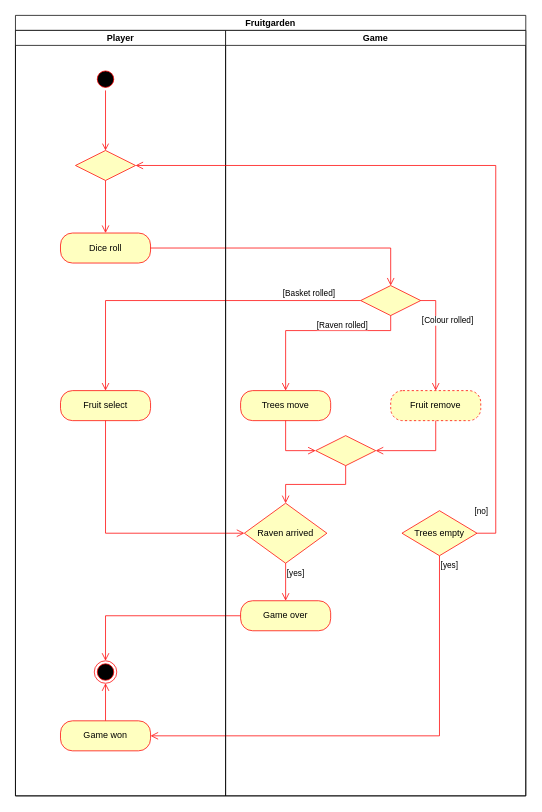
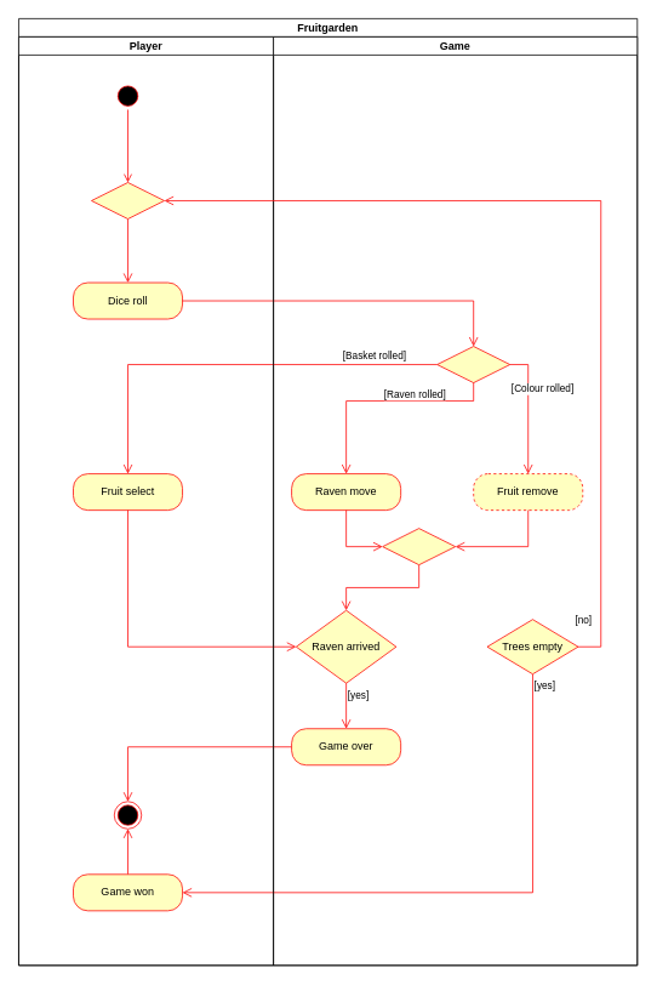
  <mxCell id="0" />
  <mxCell id="1" parent="0" />
  <mxCell id="2" value="Fruitgarden" style="swimlane;childLayout=stackLayout;resizeParent=1;resizeParentMax=0;startSize=20;" parent="1" vertex="1"><mxGeometry x="20" y="20" width="680" height="1040" as="geometry" /></mxCell>
  <mxCell id="3" value="Player" style="swimlane;startSize=20;" parent="2" vertex="1"><mxGeometry y="20" width="280" height="1020" as="geometry" /></mxCell>
  <mxCell id="4" style="edgeStyle=orthogonalEdgeStyle;rounded=0;orthogonalLoop=1;jettySize=auto;html=1;exitX=0.5;exitY=1;exitDx=0;exitDy=0;entryX=0.5;entryY=0;entryDx=0;entryDy=0;endArrow=open;endFill=0;endSize=7;strokeColor=#FF0000;" parent="3" source="5" target="12" edge="1"><mxGeometry relative="1" as="geometry" /></mxCell>
  <mxCell id="5" value="" style="ellipse;html=1;shape=startState;fillColor=#000000;strokeColor=#ff0000;" parent="3" vertex="1"><mxGeometry x="105" y="50" width="30" height="30" as="geometry" /></mxCell>
  <mxCell id="6" value="Dice roll" style="rounded=1;whiteSpace=wrap;html=1;arcSize=40;fontColor=#000000;fillColor=#ffffc0;strokeColor=#ff0000;" parent="3" vertex="1"><mxGeometry x="60" y="270" width="120" height="40" as="geometry" /></mxCell>
  <mxCell id="7" value="" style="ellipse;html=1;shape=endState;fillColor=#000000;strokeColor=#ff0000;" parent="3" vertex="1"><mxGeometry x="105" y="840" width="30" height="30" as="geometry" /></mxCell>
  <mxCell id="8" style="edgeStyle=orthogonalEdgeStyle;rounded=0;orthogonalLoop=1;jettySize=auto;html=1;exitX=0.5;exitY=0;exitDx=0;exitDy=0;entryX=0.5;entryY=1;entryDx=0;entryDy=0;endArrow=open;endFill=0;endSize=8;strokeColor=#FF0000;" parent="3" source="9" target="7" edge="1"><mxGeometry relative="1" as="geometry" /></mxCell>
  <mxCell id="9" value="Game won" style="rounded=1;whiteSpace=wrap;html=1;arcSize=40;fontColor=#000000;fillColor=#ffffc0;strokeColor=#ff0000;" parent="3" vertex="1"><mxGeometry x="60" y="920" width="120" height="40" as="geometry" /></mxCell>
  <mxCell id="10" value="Fruit select" style="rounded=1;whiteSpace=wrap;html=1;arcSize=40;fontColor=#000000;fillColor=#ffffc0;strokeColor=#ff0000;" parent="3" vertex="1"><mxGeometry x="60" y="480" width="120" height="40" as="geometry" /></mxCell>
  <mxCell id="11" style="edgeStyle=orthogonalEdgeStyle;rounded=0;orthogonalLoop=1;jettySize=auto;html=1;exitX=0.5;exitY=1;exitDx=0;exitDy=0;entryX=0.5;entryY=0;entryDx=0;entryDy=0;endArrow=open;endFill=0;endSize=8;strokeColor=#FF0000;" parent="3" source="12" target="6" edge="1"><mxGeometry relative="1" as="geometry" /></mxCell>
  <mxCell id="12" value="" style="rhombus;whiteSpace=wrap;html=1;fillColor=#ffffc0;strokeColor=#ff0000;" parent="3" vertex="1"><mxGeometry x="80" y="160" width="80" height="40" as="geometry" /></mxCell>
  <mxCell id="13" value="" style="edgeStyle=orthogonalEdgeStyle;html=1;verticalAlign=bottom;endArrow=open;endSize=8;strokeColor=#ff0000;rounded=0;exitX=1;exitY=0.5;exitDx=0;exitDy=0;entryX=0.5;entryY=0;entryDx=0;entryDy=0;" parent="2" source="6" target="20" edge="1"><mxGeometry relative="1" as="geometry"><mxPoint x="360" y="320" as="targetPoint" /></mxGeometry></mxCell>
  <mxCell id="14" value="" style="edgeStyle=orthogonalEdgeStyle;html=1;verticalAlign=bottom;endArrow=open;endSize=8;strokeColor=#ff0000;rounded=0;entryX=0;entryY=0.5;entryDx=0;entryDy=0;exitX=0.5;exitY=1;exitDx=0;exitDy=0;" parent="2" source="10" target="24" edge="1"><mxGeometry relative="1" as="geometry"><mxPoint x="300" y="660" as="targetPoint" /><Array as="points"><mxPoint x="120" y="690" /></Array><mxPoint x="120" y="640" as="sourcePoint" /></mxGeometry></mxCell>
  <mxCell id="15" value="" style="edgeStyle=orthogonalEdgeStyle;html=1;verticalAlign=bottom;endArrow=open;endSize=8;strokeColor=#ff0000;rounded=0;entryX=0.5;entryY=0;entryDx=0;entryDy=0;exitX=0;exitY=0.5;exitDx=0;exitDy=0;" parent="2" source="25" target="7" edge="1"><mxGeometry relative="1" as="geometry"><mxPoint x="120" y="960" as="targetPoint" /><Array as="points"><mxPoint x="120" y="800" /></Array></mxGeometry></mxCell>
  <mxCell id="16" value="[yes]" style="edgeStyle=orthogonalEdgeStyle;html=1;align=left;verticalAlign=top;endArrow=open;endSize=8;strokeColor=#ff0000;rounded=0;entryX=1;entryY=0.5;entryDx=0;entryDy=0;exitX=0.5;exitY=1;exitDx=0;exitDy=0;" parent="2" source="27" target="9" edge="1"><mxGeometry x="-1" relative="1" as="geometry"><mxPoint x="560" y="735" as="targetPoint" /><mxPoint x="560" y="710" as="sourcePoint" /><Array as="points"><mxPoint x="565" y="960" /></Array></mxGeometry></mxCell>
  <mxCell id="17" style="edgeStyle=orthogonalEdgeStyle;rounded=0;orthogonalLoop=1;jettySize=auto;html=1;exitX=0;exitY=0.5;exitDx=0;exitDy=0;entryX=0.5;entryY=0;entryDx=0;entryDy=0;endArrow=open;endFill=0;endSize=8;strokeColor=#FF0000;" parent="2" source="20" target="10" edge="1"><mxGeometry relative="1" as="geometry" /></mxCell>
  <mxCell id="18" value="[Basket rolled]" style="edgeLabel;html=1;align=center;verticalAlign=middle;resizable=0;points=[];" parent="17" vertex="1" connectable="0"><mxGeometry x="-0.697" y="-2" relative="1" as="geometry"><mxPoint y="-8" as="offset" /></mxGeometry></mxCell>
  <mxCell id="19" value="Game" style="swimlane;startSize=20;" parent="2" vertex="1"><mxGeometry x="280" y="20" width="400" height="1020" as="geometry" /></mxCell>
  <mxCell id="20" value="" style="rhombus;whiteSpace=wrap;html=1;fillColor=#ffffc0;strokeColor=#ff0000;" parent="19" vertex="1"><mxGeometry x="180" y="340" width="80" height="40" as="geometry" /></mxCell>
- <mxCell id="21" value="Trees move" style="rounded=1;whiteSpace=wrap;html=1;arcSize=40;fontColor=#000000;fillColor=#ffffc0;strokeColor=#ff0000;" parent="19" vertex="1"><mxGeometry x="20" y="480" width="120" height="40" as="geometry" /></mxCell>
+ <mxCell id="21" value="Raven move" style="rounded=1;whiteSpace=wrap;html=1;arcSize=40;fontColor=#000000;fillColor=#ffffc0;strokeColor=#ff0000;" parent="19" vertex="1"><mxGeometry x="20" y="480" width="120" height="40" as="geometry" /></mxCell>
  <mxCell id="22" value="" style="edgeStyle=orthogonalEdgeStyle;html=1;verticalAlign=bottom;endArrow=open;endSize=8;strokeColor=#ff0000;rounded=0;entryX=0;entryY=0.5;entryDx=0;entryDy=0;" parent="19" source="21" target="31" edge="1"><mxGeometry relative="1" as="geometry"><mxPoint x="80" y="550" as="targetPoint" /></mxGeometry></mxCell>
  <mxCell id="23" value="[Raven rolled]" style="edgeStyle=orthogonalEdgeStyle;html=1;align=left;verticalAlign=top;endArrow=open;endSize=8;strokeColor=#ff0000;rounded=0;entryX=0.5;entryY=0;entryDx=0;entryDy=0;" parent="19" source="20" target="21" edge="1"><mxGeometry y="-20" relative="1" as="geometry"><mxPoint x="50" y="630" as="targetPoint" /><Array as="points"><mxPoint x="220" y="400" /><mxPoint x="80" y="400" /></Array><mxPoint as="offset" /></mxGeometry></mxCell>
  <mxCell id="24" value="Raven arrived" style="rhombus;whiteSpace=wrap;html=1;fillColor=#ffffc0;strokeColor=#ff0000;" parent="19" vertex="1"><mxGeometry x="25" y="630" width="110" height="80" as="geometry" /></mxCell>
  <mxCell id="25" value="Game over" style="rounded=1;whiteSpace=wrap;html=1;arcSize=40;fontColor=#000000;fillColor=#ffffc0;strokeColor=#ff0000;" parent="19" vertex="1"><mxGeometry x="20" y="760" width="120" height="40" as="geometry" /></mxCell>
  <mxCell id="26" value="[yes]" style="edgeStyle=orthogonalEdgeStyle;html=1;align=left;verticalAlign=top;endArrow=open;endSize=8;strokeColor=#ff0000;rounded=0;entryX=0.5;entryY=0;entryDx=0;entryDy=0;exitX=0.5;exitY=1;exitDx=0;exitDy=0;" parent="19" source="24" target="25" edge="1"><mxGeometry x="-1" relative="1" as="geometry"><mxPoint x="220" y="340" as="targetPoint" /><mxPoint x="80" y="700" as="sourcePoint" /><Array as="points" /></mxGeometry></mxCell>
  <mxCell id="27" value="Trees empty" style="rhombus;whiteSpace=wrap;html=1;fillColor=#ffffc0;strokeColor=#ff0000;" parent="19" vertex="1"><mxGeometry x="235" y="640" width="100" height="60" as="geometry" /></mxCell>
  <mxCell id="28" value="Fruit remove" style="rounded=1;whiteSpace=wrap;html=1;arcSize=40;fontColor=#000000;fillColor=#ffffc0;strokeColor=#ff0000;dashed=1;" parent="19" vertex="1"><mxGeometry x="220" y="480" width="120" height="40" as="geometry" /></mxCell>
  <mxCell id="29" value="[Colour rolled]" style="edgeStyle=orthogonalEdgeStyle;html=1;align=left;verticalAlign=bottom;endArrow=open;endSize=8;strokeColor=#ff0000;rounded=0;exitX=1;exitY=0.5;exitDx=0;exitDy=0;entryX=0.5;entryY=0;entryDx=0;entryDy=0;" parent="19" source="20" target="28" edge="1"><mxGeometry x="-0.2" y="-20" relative="1" as="geometry"><mxPoint x="-180" y="400" as="targetPoint" /><mxPoint x="270" y="410" as="sourcePoint" /><Array as="points"><mxPoint x="280" y="360" /><mxPoint x="280" y="480" /></Array><mxPoint as="offset" /></mxGeometry></mxCell>
  <mxCell id="30" style="edgeStyle=orthogonalEdgeStyle;rounded=0;orthogonalLoop=1;jettySize=auto;html=1;exitX=0.5;exitY=1;exitDx=0;exitDy=0;entryX=0.5;entryY=0;entryDx=0;entryDy=0;endArrow=open;endFill=0;endSize=8;strokeColor=#FF0000;" parent="19" source="31" target="24" edge="1"><mxGeometry relative="1" as="geometry" /></mxCell>
  <mxCell id="31" value="" style="rhombus;whiteSpace=wrap;html=1;fillColor=#ffffc0;strokeColor=#ff0000;" parent="19" vertex="1"><mxGeometry x="120" y="540" width="80" height="40" as="geometry" /></mxCell>
  <mxCell id="32" style="edgeStyle=orthogonalEdgeStyle;rounded=0;orthogonalLoop=1;jettySize=auto;html=1;exitX=0.5;exitY=1;exitDx=0;exitDy=0;endSize=8;strokeColor=#FF0000;endArrow=open;endFill=0;entryX=1;entryY=0.5;entryDx=0;entryDy=0;" parent="19" source="28" target="31" edge="1"><mxGeometry relative="1" as="geometry"><mxPoint x="280" y="580" as="targetPoint" /></mxGeometry></mxCell>
  <mxCell id="33" value="[no]" style="edgeStyle=orthogonalEdgeStyle;html=1;align=left;verticalAlign=bottom;endArrow=open;endSize=8;strokeColor=#ff0000;rounded=0;exitX=1;exitY=0.5;exitDx=0;exitDy=0;" parent="2" source="27" target="12" edge="1"><mxGeometry x="-1" y="21" relative="1" as="geometry"><mxPoint x="300" y="220" as="targetPoint" /><mxPoint x="630" y="660" as="sourcePoint" /><Array as="points"><mxPoint x="640" y="690" /><mxPoint x="640" y="200" /></Array><mxPoint x="-5" y="1" as="offset" /></mxGeometry></mxCell>
